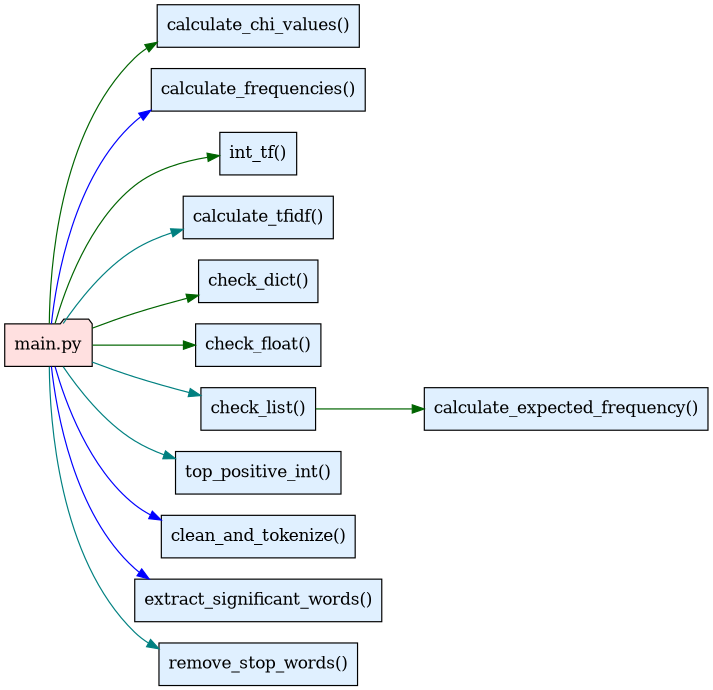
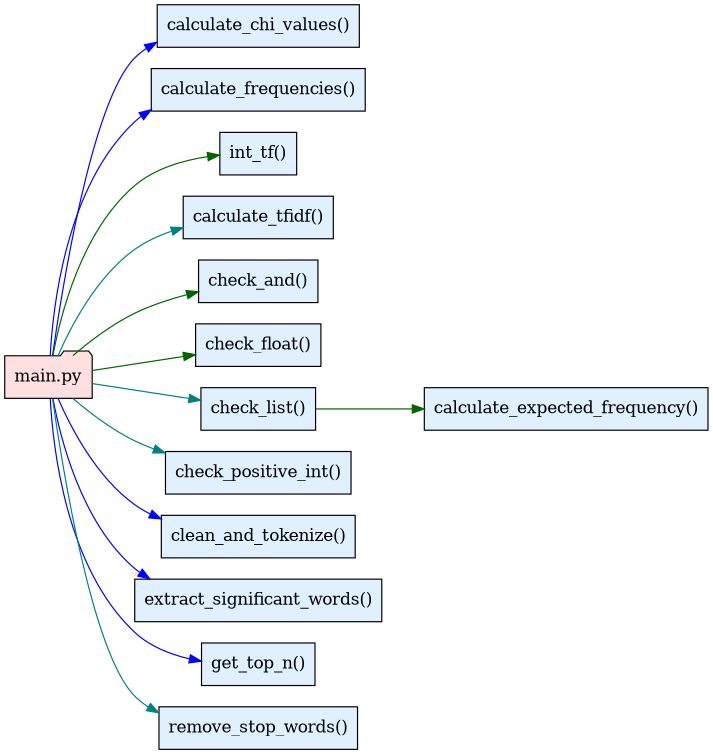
  digraph {
    rankdir=LR
    node [fillcolor="#E0F0FF" shape=box style=filled]
    edge [color=blue]
    n1 [fillcolor="#FFE0E0" label="main.py" shape=folder]
    n2 [label="calculate_chi_values()"]
    n3 [label="calculate_frequencies()"]
    n4 [label="int_tf()"]
    n5 [label="calculate_tfidf()"]
-   n6 [label="check_dict()"]
+   n6 [label="check_and()"]
    n7 [label="check_float()"]
    n8 [label="check_list()"]
-   n9 [label="top_positive_int()"]
+   n9 [label="check_positive_int()"]
    n10 [label="clean_and_tokenize()"]
    n11 [label="extract_significant_words()"]
+   n12 [label="get_top_n()"]
    n13 [label="remove_stop_words()"]
    n14 [label="calculate_expected_frequency()"]
-   n1 -> n2 [color=darkgreen]
+   n1 -> n2
    n1 -> n3
    n1 -> n4 [color=darkgreen]
    n1 -> n5 [color=teal]
    n1 -> n6 [color=darkgreen]
    n1 -> n7 [color=darkgreen]
    n1 -> n8 [color=teal]
    n1 -> n9 [color=teal]
    n1 -> n10
    n1 -> n11
+   n1 -> n12
    n1 -> n13 [color=teal]
    n8 -> n14 [color=darkgreen]
  }
